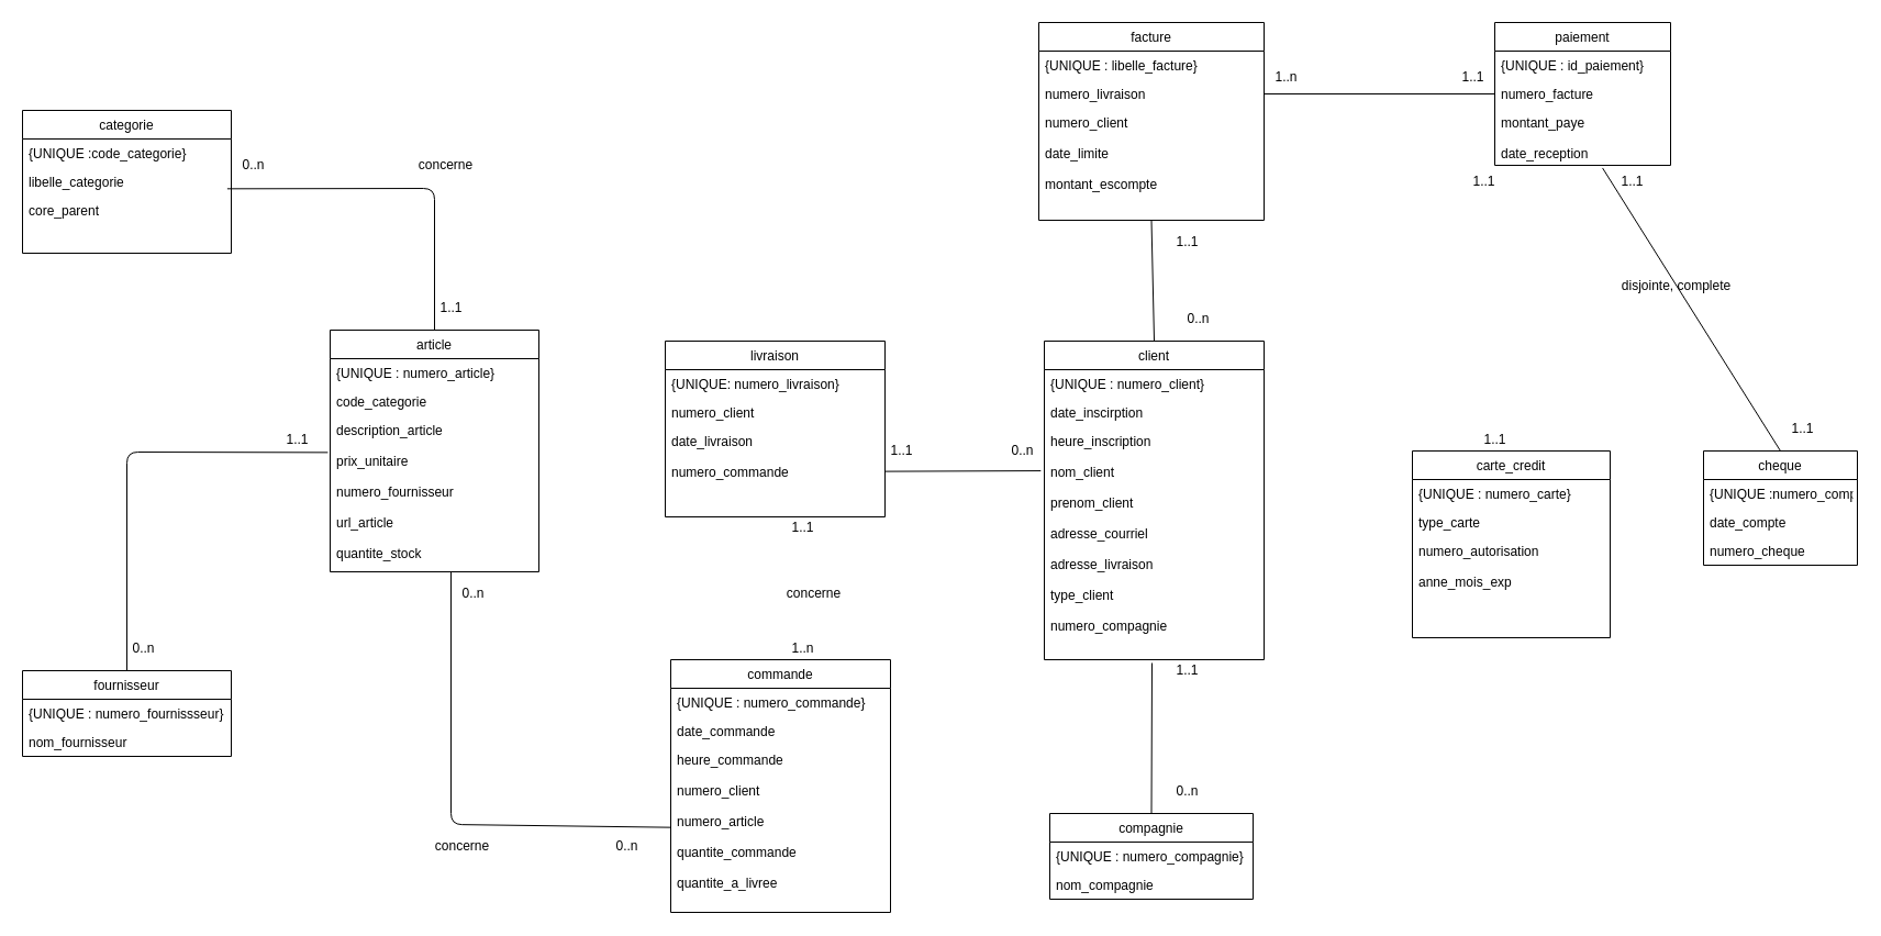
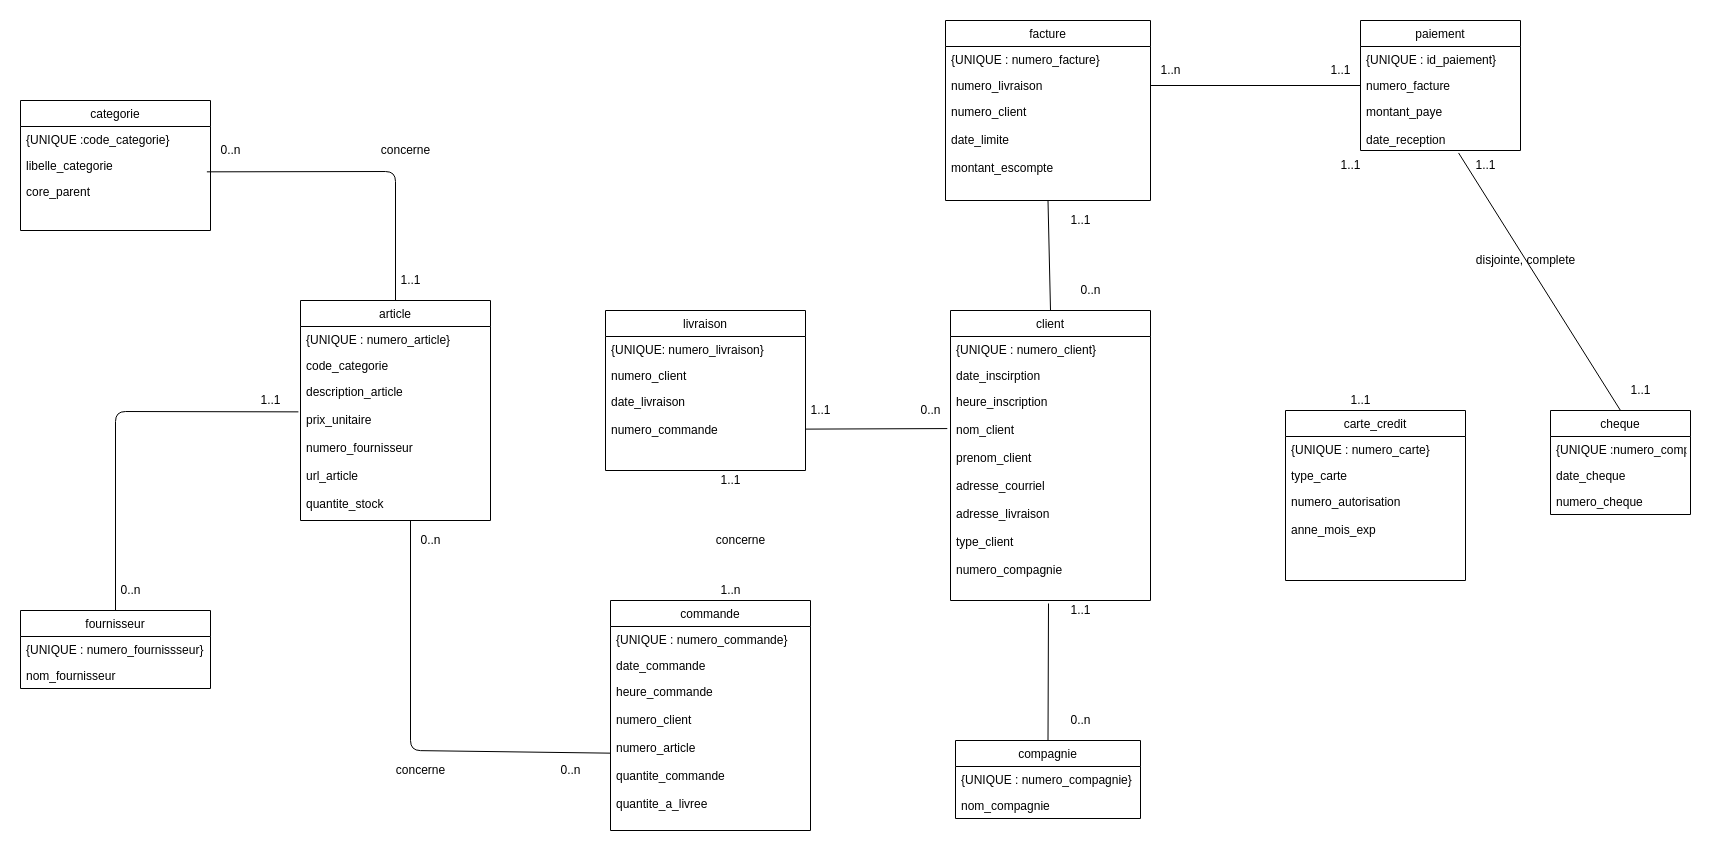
  <mxCell id="0" />
  <mxCell id="1" parent="0" />
  <mxCell id="2" value="fournisseur" style="swimlane;fontStyle=0;childLayout=stackLayout;horizontal=1;startSize=26;fillColor=none;horizontalStack=0;resizeParent=1;resizeParentMax=0;resizeLast=0;collapsible=1;marginBottom=0;" vertex="1" parent="1"><mxGeometry x="20" y="610" width="190" height="78" as="geometry" /></mxCell>
  <mxCell id="3" value="{UNIQUE : numero_fournissseur}&#10;&#10;" style="text;strokeColor=none;fillColor=none;align=left;verticalAlign=top;spacingLeft=4;spacingRight=4;overflow=hidden;rotatable=0;points=[[0,0.5],[1,0.5]];portConstraint=eastwest;" vertex="1" parent="2"><mxGeometry y="26" width="190" height="26" as="geometry" /></mxCell>
  <mxCell id="4" value="nom_fournisseur" style="text;strokeColor=none;fillColor=none;align=left;verticalAlign=top;spacingLeft=4;spacingRight=4;overflow=hidden;rotatable=0;points=[[0,0.5],[1,0.5]];portConstraint=eastwest;" vertex="1" parent="2"><mxGeometry y="52" width="190" height="26" as="geometry" /></mxCell>
  <mxCell id="5" value="article" style="swimlane;fontStyle=0;childLayout=stackLayout;horizontal=1;startSize=26;fillColor=none;horizontalStack=0;resizeParent=1;resizeParentMax=0;resizeLast=0;collapsible=1;marginBottom=0;" vertex="1" parent="1"><mxGeometry x="300" y="300" width="190" height="220" as="geometry" /></mxCell>
  <mxCell id="6" value="{UNIQUE : numero_article}" style="text;strokeColor=none;fillColor=none;align=left;verticalAlign=top;spacingLeft=4;spacingRight=4;overflow=hidden;rotatable=0;points=[[0,0.5],[1,0.5]];portConstraint=eastwest;" vertex="1" parent="5"><mxGeometry y="26" width="190" height="26" as="geometry" /></mxCell>
  <mxCell id="7" value="code_categorie" style="text;strokeColor=none;fillColor=none;align=left;verticalAlign=top;spacingLeft=4;spacingRight=4;overflow=hidden;rotatable=0;points=[[0,0.5],[1,0.5]];portConstraint=eastwest;" vertex="1" parent="5"><mxGeometry y="52" width="190" height="26" as="geometry" /></mxCell>
  <mxCell id="8" value="description_article&#10;&#10;prix_unitaire&#10;&#10;numero_fournisseur&#10;&#10;url_article&#10;&#10;quantite_stock" style="text;strokeColor=none;fillColor=none;align=left;verticalAlign=top;spacingLeft=4;spacingRight=4;overflow=hidden;rotatable=0;points=[[0,0.5],[1,0.5]];portConstraint=eastwest;" vertex="1" parent="5"><mxGeometry y="78" width="190" height="142" as="geometry" /></mxCell>
  <mxCell id="9" value="categorie" style="swimlane;fontStyle=0;childLayout=stackLayout;horizontal=1;startSize=26;fillColor=none;horizontalStack=0;resizeParent=1;resizeParentMax=0;resizeLast=0;collapsible=1;marginBottom=0;" vertex="1" parent="1"><mxGeometry x="20" y="100" width="190" height="130" as="geometry" /></mxCell>
  <mxCell id="10" value="{UNIQUE :code_categorie}" style="text;strokeColor=none;fillColor=none;align=left;verticalAlign=top;spacingLeft=4;spacingRight=4;overflow=hidden;rotatable=0;points=[[0,0.5],[1,0.5]];portConstraint=eastwest;" vertex="1" parent="9"><mxGeometry y="26" width="190" height="26" as="geometry" /></mxCell>
  <mxCell id="11" value="libelle_categorie" style="text;strokeColor=none;fillColor=none;align=left;verticalAlign=top;spacingLeft=4;spacingRight=4;overflow=hidden;rotatable=0;points=[[0,0.5],[1,0.5]];portConstraint=eastwest;" vertex="1" parent="9"><mxGeometry y="52" width="190" height="26" as="geometry" /></mxCell>
  <mxCell id="12" value="core_parent" style="text;strokeColor=none;fillColor=none;align=left;verticalAlign=top;spacingLeft=4;spacingRight=4;overflow=hidden;rotatable=0;points=[[0,0.5],[1,0.5]];portConstraint=eastwest;" vertex="1" parent="9"><mxGeometry y="78" width="190" height="52" as="geometry" /></mxCell>
  <mxCell id="13" value="livraison" style="swimlane;fontStyle=0;childLayout=stackLayout;horizontal=1;startSize=26;fillColor=none;horizontalStack=0;resizeParent=1;resizeParentMax=0;resizeLast=0;collapsible=1;marginBottom=0;" vertex="1" parent="1"><mxGeometry x="605" y="310" width="200" height="160" as="geometry" /></mxCell>
  <mxCell id="14" value="{UNIQUE: numero_livraison}" style="text;strokeColor=none;fillColor=none;align=left;verticalAlign=top;spacingLeft=4;spacingRight=4;overflow=hidden;rotatable=0;points=[[0,0.5],[1,0.5]];portConstraint=eastwest;" vertex="1" parent="13"><mxGeometry y="26" width="200" height="26" as="geometry" /></mxCell>
  <mxCell id="15" value="numero_client" style="text;strokeColor=none;fillColor=none;align=left;verticalAlign=top;spacingLeft=4;spacingRight=4;overflow=hidden;rotatable=0;points=[[0,0.5],[1,0.5]];portConstraint=eastwest;" vertex="1" parent="13"><mxGeometry y="52" width="200" height="26" as="geometry" /></mxCell>
  <mxCell id="16" value="date_livraison&#10;&#10;numero_commande" style="text;strokeColor=none;fillColor=none;align=left;verticalAlign=top;spacingLeft=4;spacingRight=4;overflow=hidden;rotatable=0;points=[[0,0.5],[1,0.5]];portConstraint=eastwest;" vertex="1" parent="13"><mxGeometry y="78" width="200" height="82" as="geometry" /></mxCell>
  <mxCell id="17" value="commande" style="swimlane;fontStyle=0;childLayout=stackLayout;horizontal=1;startSize=26;fillColor=none;horizontalStack=0;resizeParent=1;resizeParentMax=0;resizeLast=0;collapsible=1;marginBottom=0;" vertex="1" parent="1"><mxGeometry x="610" y="600" width="200" height="230" as="geometry" /></mxCell>
  <mxCell id="18" value="{UNIQUE : numero_commande}" style="text;strokeColor=none;fillColor=none;align=left;verticalAlign=top;spacingLeft=4;spacingRight=4;overflow=hidden;rotatable=0;points=[[0,0.5],[1,0.5]];portConstraint=eastwest;" vertex="1" parent="17"><mxGeometry y="26" width="200" height="26" as="geometry" /></mxCell>
  <mxCell id="19" value="date_commande" style="text;strokeColor=none;fillColor=none;align=left;verticalAlign=top;spacingLeft=4;spacingRight=4;overflow=hidden;rotatable=0;points=[[0,0.5],[1,0.5]];portConstraint=eastwest;" vertex="1" parent="17"><mxGeometry y="52" width="200" height="26" as="geometry" /></mxCell>
  <mxCell id="20" value="heure_commande&#10;&#10;numero_client&#10;&#10;numero_article&#10;&#10;quantite_commande&#10;&#10;quantite_a_livree" style="text;strokeColor=none;fillColor=none;align=left;verticalAlign=top;spacingLeft=4;spacingRight=4;overflow=hidden;rotatable=0;points=[[0,0.5],[1,0.5]];portConstraint=eastwest;" vertex="1" parent="17"><mxGeometry y="78" width="200" height="152" as="geometry" /></mxCell>
  <mxCell id="21" value="client" style="swimlane;fontStyle=0;childLayout=stackLayout;horizontal=1;startSize=26;fillColor=none;horizontalStack=0;resizeParent=1;resizeParentMax=0;resizeLast=0;collapsible=1;marginBottom=0;" vertex="1" parent="1"><mxGeometry x="950" y="310" width="200" height="290" as="geometry" /></mxCell>
  <mxCell id="22" value="{UNIQUE : numero_client}" style="text;strokeColor=none;fillColor=none;align=left;verticalAlign=top;spacingLeft=4;spacingRight=4;overflow=hidden;rotatable=0;points=[[0,0.5],[1,0.5]];portConstraint=eastwest;" vertex="1" parent="21"><mxGeometry y="26" width="200" height="26" as="geometry" /></mxCell>
  <mxCell id="23" value="date_inscirption" style="text;strokeColor=none;fillColor=none;align=left;verticalAlign=top;spacingLeft=4;spacingRight=4;overflow=hidden;rotatable=0;points=[[0,0.5],[1,0.5]];portConstraint=eastwest;" vertex="1" parent="21"><mxGeometry y="52" width="200" height="26" as="geometry" /></mxCell>
  <mxCell id="24" value="heure_inscription&#10;&#10;nom_client&#10;&#10;prenom_client&#10;&#10;adresse_courriel&#10;&#10;adresse_livraison&#10;&#10;type_client&#10;&#10;numero_compagnie" style="text;strokeColor=none;fillColor=none;align=left;verticalAlign=top;spacingLeft=4;spacingRight=4;overflow=hidden;rotatable=0;points=[[0,0.5],[1,0.5]];portConstraint=eastwest;" vertex="1" parent="21"><mxGeometry y="78" width="200" height="212" as="geometry" /></mxCell>
  <mxCell id="25" value="facture" style="swimlane;fontStyle=0;childLayout=stackLayout;horizontal=1;startSize=26;fillColor=none;horizontalStack=0;resizeParent=1;resizeParentMax=0;resizeLast=0;collapsible=1;marginBottom=0;" vertex="1" parent="1"><mxGeometry x="945" y="20" width="205" height="180" as="geometry" /></mxCell>
- <mxCell id="26" value="{UNIQUE : libelle_facture}" style="text;strokeColor=none;fillColor=none;align=left;verticalAlign=top;spacingLeft=4;spacingRight=4;overflow=hidden;rotatable=0;points=[[0,0.5],[1,0.5]];portConstraint=eastwest;" vertex="1" parent="25"><mxGeometry y="26" width="205" height="26" as="geometry" /></mxCell>
+ <mxCell id="26" value="{UNIQUE : numero_facture}" style="text;strokeColor=none;fillColor=none;align=left;verticalAlign=top;spacingLeft=4;spacingRight=4;overflow=hidden;rotatable=0;points=[[0,0.5],[1,0.5]];portConstraint=eastwest;" vertex="1" parent="25"><mxGeometry y="26" width="205" height="26" as="geometry" /></mxCell>
  <mxCell id="27" value="numero_livraison" style="text;strokeColor=none;fillColor=none;align=left;verticalAlign=top;spacingLeft=4;spacingRight=4;overflow=hidden;rotatable=0;points=[[0,0.5],[1,0.5]];portConstraint=eastwest;" vertex="1" parent="25"><mxGeometry y="52" width="205" height="26" as="geometry" /></mxCell>
  <mxCell id="28" value="numero_client&#10;&#10;date_limite&#10;&#10;montant_escompte" style="text;strokeColor=none;fillColor=none;align=left;verticalAlign=top;spacingLeft=4;spacingRight=4;overflow=hidden;rotatable=0;points=[[0,0.5],[1,0.5]];portConstraint=eastwest;" vertex="1" parent="25"><mxGeometry y="78" width="205" height="102" as="geometry" /></mxCell>
  <mxCell id="29" value="compagnie" style="swimlane;fontStyle=0;childLayout=stackLayout;horizontal=1;startSize=26;fillColor=none;horizontalStack=0;resizeParent=1;resizeParentMax=0;resizeLast=0;collapsible=1;marginBottom=0;" vertex="1" parent="1"><mxGeometry x="955" y="740" width="185" height="78" as="geometry" /></mxCell>
  <mxCell id="30" value="{UNIQUE : numero_compagnie}" style="text;strokeColor=none;fillColor=none;align=left;verticalAlign=top;spacingLeft=4;spacingRight=4;overflow=hidden;rotatable=0;points=[[0,0.5],[1,0.5]];portConstraint=eastwest;" vertex="1" parent="29"><mxGeometry y="26" width="185" height="26" as="geometry" /></mxCell>
  <mxCell id="31" value="nom_compagnie" style="text;strokeColor=none;fillColor=none;align=left;verticalAlign=top;spacingLeft=4;spacingRight=4;overflow=hidden;rotatable=0;points=[[0,0.5],[1,0.5]];portConstraint=eastwest;" vertex="1" parent="29"><mxGeometry y="52" width="185" height="26" as="geometry" /></mxCell>
  <mxCell id="32" value="paiement" style="swimlane;fontStyle=0;childLayout=stackLayout;horizontal=1;startSize=26;fillColor=none;horizontalStack=0;resizeParent=1;resizeParentMax=0;resizeLast=0;collapsible=1;marginBottom=0;" vertex="1" parent="1"><mxGeometry x="1360" y="20" width="160" height="130" as="geometry" /></mxCell>
  <mxCell id="33" value="{UNIQUE : id_paiement}&#10;&#10;" style="text;strokeColor=none;fillColor=none;align=left;verticalAlign=top;spacingLeft=4;spacingRight=4;overflow=hidden;rotatable=0;points=[[0,0.5],[1,0.5]];portConstraint=eastwest;" vertex="1" parent="32"><mxGeometry y="26" width="160" height="26" as="geometry" /></mxCell>
  <mxCell id="34" value="numero_facture" style="text;strokeColor=none;fillColor=none;align=left;verticalAlign=top;spacingLeft=4;spacingRight=4;overflow=hidden;rotatable=0;points=[[0,0.5],[1,0.5]];portConstraint=eastwest;" vertex="1" parent="32"><mxGeometry y="52" width="160" height="26" as="geometry" /></mxCell>
  <mxCell id="35" value="montant_paye&#10;&#10;date_reception" style="text;strokeColor=none;fillColor=none;align=left;verticalAlign=top;spacingLeft=4;spacingRight=4;overflow=hidden;rotatable=0;points=[[0,0.5],[1,0.5]];portConstraint=eastwest;" vertex="1" parent="32"><mxGeometry y="78" width="160" height="52" as="geometry" /></mxCell>
  <mxCell id="36" value="carte_credit" style="swimlane;fontStyle=0;childLayout=stackLayout;horizontal=1;startSize=26;fillColor=none;horizontalStack=0;resizeParent=1;resizeParentMax=0;resizeLast=0;collapsible=1;marginBottom=0;" vertex="1" parent="1"><mxGeometry x="1285" y="410" width="180" height="170" as="geometry" /></mxCell>
  <mxCell id="37" value="{UNIQUE : numero_carte}" style="text;strokeColor=none;fillColor=none;align=left;verticalAlign=top;spacingLeft=4;spacingRight=4;overflow=hidden;rotatable=0;points=[[0,0.5],[1,0.5]];portConstraint=eastwest;" vertex="1" parent="36"><mxGeometry y="26" width="180" height="26" as="geometry" /></mxCell>
  <mxCell id="38" value="type_carte" style="text;strokeColor=none;fillColor=none;align=left;verticalAlign=top;spacingLeft=4;spacingRight=4;overflow=hidden;rotatable=0;points=[[0,0.5],[1,0.5]];portConstraint=eastwest;" vertex="1" parent="36"><mxGeometry y="52" width="180" height="26" as="geometry" /></mxCell>
  <mxCell id="39" value="numero_autorisation&#10;&#10;anne_mois_exp&#10;&#10;&#10;" style="text;strokeColor=none;fillColor=none;align=left;verticalAlign=top;spacingLeft=4;spacingRight=4;overflow=hidden;rotatable=0;points=[[0,0.5],[1,0.5]];portConstraint=eastwest;" vertex="1" parent="36"><mxGeometry y="78" width="180" height="92" as="geometry" /></mxCell>
  <mxCell id="40" value="cheque" style="swimlane;fontStyle=0;childLayout=stackLayout;horizontal=1;startSize=26;fillColor=none;horizontalStack=0;resizeParent=1;resizeParentMax=0;resizeLast=0;collapsible=1;marginBottom=0;" vertex="1" parent="1"><mxGeometry x="1550" y="410" width="140" height="104" as="geometry" /></mxCell>
  <mxCell id="41" value="{UNIQUE :numero_compte}" style="text;strokeColor=none;fillColor=none;align=left;verticalAlign=top;spacingLeft=4;spacingRight=4;overflow=hidden;rotatable=0;points=[[0,0.5],[1,0.5]];portConstraint=eastwest;" vertex="1" parent="40"><mxGeometry y="26" width="140" height="26" as="geometry" /></mxCell>
- <mxCell id="42" value="date_compte" style="text;strokeColor=none;fillColor=none;align=left;verticalAlign=top;spacingLeft=4;spacingRight=4;overflow=hidden;rotatable=0;points=[[0,0.5],[1,0.5]];portConstraint=eastwest;" vertex="1" parent="40"><mxGeometry y="52" width="140" height="26" as="geometry" /></mxCell>
+ <mxCell id="42" value="date_cheque" style="text;strokeColor=none;fillColor=none;align=left;verticalAlign=top;spacingLeft=4;spacingRight=4;overflow=hidden;rotatable=0;points=[[0,0.5],[1,0.5]];portConstraint=eastwest;" vertex="1" parent="40"><mxGeometry y="52" width="140" height="26" as="geometry" /></mxCell>
  <mxCell id="43" value="numero_cheque&#10;&#10;identifiant_banque" style="text;strokeColor=none;fillColor=none;align=left;verticalAlign=top;spacingLeft=4;spacingRight=4;overflow=hidden;rotatable=0;points=[[0,0.5],[1,0.5]];portConstraint=eastwest;" vertex="1" parent="40"><mxGeometry y="78" width="140" height="26" as="geometry" /></mxCell>
  <mxCell id="44" value="" style="endArrow=none;html=1;exitX=0.981;exitY=-0.128;exitDx=0;exitDy=0;exitPerimeter=0;entryX=0.5;entryY=0;entryDx=0;entryDy=0;" edge="1" parent="1" source="12" target="5"><mxGeometry width="50" height="50" relative="1" as="geometry"><mxPoint x="300" y="480" as="sourcePoint" /><mxPoint x="350" y="430" as="targetPoint" /><Array as="points"><mxPoint x="395" y="171" /></Array></mxGeometry></mxCell>
  <mxCell id="45" value="" style="endArrow=none;html=1;exitX=-0.011;exitY=0.235;exitDx=0;exitDy=0;exitPerimeter=0;entryX=0.5;entryY=0;entryDx=0;entryDy=0;" edge="1" parent="1" source="8" target="2"><mxGeometry width="50" height="50" relative="1" as="geometry"><mxPoint x="300" y="480" as="sourcePoint" /><mxPoint x="100" y="460" as="targetPoint" /><Array as="points"><mxPoint x="115" y="411" /></Array></mxGeometry></mxCell>
  <mxCell id="46" value="" style="endArrow=none;html=1;entryX=0.579;entryY=1;entryDx=0;entryDy=0;entryPerimeter=0;" edge="1" parent="1" source="20" target="8"><mxGeometry width="50" height="50" relative="1" as="geometry"><mxPoint x="410" y="790" as="sourcePoint" /><mxPoint x="350" y="430" as="targetPoint" /><Array as="points"><mxPoint x="410" y="750" /></Array></mxGeometry></mxCell>
  <mxCell id="47" value="" style="endArrow=none;html=1;exitX=-0.016;exitY=0.189;exitDx=0;exitDy=0;exitPerimeter=0;" edge="1" parent="1" source="24" target="16"><mxGeometry width="50" height="50" relative="1" as="geometry"><mxPoint x="440" y="470" as="sourcePoint" /><mxPoint x="810" y="428" as="targetPoint" /></mxGeometry></mxCell>
  <mxCell id="48" value="" style="endArrow=none;html=1;exitX=0.5;exitY=1;exitDx=0;exitDy=0;exitPerimeter=0;entryX=0.5;entryY=0;entryDx=0;entryDy=0;" edge="1" parent="1" source="28" target="21"><mxGeometry width="50" height="50" relative="1" as="geometry"><mxPoint x="880" y="460" as="sourcePoint" /><mxPoint x="930" y="410" as="targetPoint" /></mxGeometry></mxCell>
  <mxCell id="49" value="" style="endArrow=none;html=1;exitX=1;exitY=0.5;exitDx=0;exitDy=0;entryX=0;entryY=0.5;entryDx=0;entryDy=0;" edge="1" parent="1" source="27" target="34"><mxGeometry width="50" height="50" relative="1" as="geometry"><mxPoint x="880" y="460" as="sourcePoint" /><mxPoint x="930" y="410" as="targetPoint" /></mxGeometry></mxCell>
  <mxCell id="50" value="" style="endArrow=none;html=1;entryX=0.5;entryY=0;entryDx=0;entryDy=0;exitX=0.613;exitY=1.047;exitDx=0;exitDy=0;exitPerimeter=0;" edge="1" parent="1" source="35" target="40"><mxGeometry width="50" height="50" relative="1" as="geometry"><mxPoint x="1484" y="140" as="sourcePoint" /><mxPoint x="930" y="410" as="targetPoint" /><Array as="points" /></mxGeometry></mxCell>
  <mxCell id="51" value="1..1" style="text;html=1;align=center;verticalAlign=middle;resizable=0;points=[];autosize=1;" vertex="1" parent="1"><mxGeometry x="390" y="270" width="40" height="20" as="geometry" /></mxCell>
  <mxCell id="52" value="0..n" style="text;html=1;align=center;verticalAlign=middle;resizable=0;points=[];autosize=1;" vertex="1" parent="1"><mxGeometry x="210" y="140" width="40" height="20" as="geometry" /></mxCell>
  <mxCell id="53" value="concerne" style="text;html=1;align=center;verticalAlign=middle;resizable=0;points=[];autosize=1;" vertex="1" parent="1"><mxGeometry x="375" y="140" width="60" height="20" as="geometry" /></mxCell>
  <mxCell id="54" value="0..n" style="text;html=1;align=center;verticalAlign=middle;resizable=0;points=[];autosize=1;" vertex="1" parent="1"><mxGeometry x="110" y="580" width="40" height="20" as="geometry" /></mxCell>
  <mxCell id="55" value="1..1" style="text;html=1;align=center;verticalAlign=middle;resizable=0;points=[];autosize=1;" vertex="1" parent="1"><mxGeometry x="250" y="390" width="40" height="20" as="geometry" /></mxCell>
  <mxCell id="56" value="0..n" style="text;html=1;align=center;verticalAlign=middle;resizable=0;points=[];autosize=1;" vertex="1" parent="1"><mxGeometry x="550" y="760" width="40" height="20" as="geometry" /></mxCell>
  <mxCell id="57" value="0..n" style="text;html=1;align=center;verticalAlign=middle;resizable=0;points=[];autosize=1;" vertex="1" parent="1"><mxGeometry x="410" y="530" width="40" height="20" as="geometry" /></mxCell>
  <mxCell id="58" value="concerne" style="text;html=1;align=center;verticalAlign=middle;resizable=0;points=[];autosize=1;" vertex="1" parent="1"><mxGeometry x="390" y="760" width="60" height="20" as="geometry" /></mxCell>
  <mxCell id="59" value="1..1" style="text;html=1;align=center;verticalAlign=middle;resizable=0;points=[];autosize=1;" vertex="1" parent="1"><mxGeometry x="710" y="470" width="40" height="20" as="geometry" /></mxCell>
  <mxCell id="60" value="1..n" style="text;html=1;align=center;verticalAlign=middle;resizable=0;points=[];autosize=1;" vertex="1" parent="1"><mxGeometry x="710" y="580" width="40" height="20" as="geometry" /></mxCell>
  <mxCell id="61" value="concerne" style="text;html=1;align=center;verticalAlign=middle;resizable=0;points=[];autosize=1;" vertex="1" parent="1"><mxGeometry x="710" y="530" width="60" height="20" as="geometry" /></mxCell>
  <mxCell id="62" value="1..1" style="text;html=1;align=center;verticalAlign=middle;resizable=0;points=[];autosize=1;" vertex="1" parent="1"><mxGeometry x="800" y="400" width="40" height="20" as="geometry" /></mxCell>
  <mxCell id="63" value="0..n" style="text;html=1;align=center;verticalAlign=middle;resizable=0;points=[];autosize=1;" vertex="1" parent="1"><mxGeometry x="910" y="400" width="40" height="20" as="geometry" /></mxCell>
  <mxCell id="64" value="1..1" style="text;html=1;align=center;verticalAlign=middle;resizable=0;points=[];autosize=1;" vertex="1" parent="1"><mxGeometry x="1060" y="210" width="40" height="20" as="geometry" /></mxCell>
  <mxCell id="65" value="0..n" style="text;html=1;align=center;verticalAlign=middle;resizable=0;points=[];autosize=1;" vertex="1" parent="1"><mxGeometry x="1070" y="280" width="40" height="20" as="geometry" /></mxCell>
  <mxCell id="66" value="" style="endArrow=none;html=1;exitX=0.5;exitY=0;exitDx=0;exitDy=0;" edge="1" parent="1" source="29"><mxGeometry width="50" height="50" relative="1" as="geometry"><mxPoint x="710" y="710" as="sourcePoint" /><mxPoint x="1048" y="603" as="targetPoint" /></mxGeometry></mxCell>
  <mxCell id="67" value="0..n" style="text;html=1;align=center;verticalAlign=middle;resizable=0;points=[];autosize=1;" vertex="1" parent="1"><mxGeometry x="1060" y="710" width="40" height="20" as="geometry" /></mxCell>
  <mxCell id="68" value="1..1" style="text;html=1;align=center;verticalAlign=middle;resizable=0;points=[];autosize=1;" vertex="1" parent="1"><mxGeometry x="1060" y="600" width="40" height="20" as="geometry" /></mxCell>
  <mxCell id="69" value="1..n" style="text;html=1;align=center;verticalAlign=middle;resizable=0;points=[];autosize=1;" vertex="1" parent="1"><mxGeometry x="1150" y="60" width="40" height="20" as="geometry" /></mxCell>
  <mxCell id="70" value="1..1" style="text;html=1;align=center;verticalAlign=middle;resizable=0;points=[];autosize=1;" vertex="1" parent="1"><mxGeometry x="1320" y="60" width="40" height="20" as="geometry" /></mxCell>
  <mxCell id="71" value="1..1" style="text;html=1;align=center;verticalAlign=middle;resizable=0;points=[];autosize=1;" vertex="1" parent="1"><mxGeometry x="1330" y="155" width="40" height="20" as="geometry" /></mxCell>
  <mxCell id="72" value="1..1" style="text;html=1;align=center;verticalAlign=middle;resizable=0;points=[];autosize=1;" vertex="1" parent="1"><mxGeometry x="1340" y="390" width="40" height="20" as="geometry" /></mxCell>
  <mxCell id="73" value="1..1" style="text;html=1;align=center;verticalAlign=middle;resizable=0;points=[];autosize=1;" vertex="1" parent="1"><mxGeometry x="1620" y="380" width="40" height="20" as="geometry" /></mxCell>
  <mxCell id="74" value="disjointe, complete" style="text;html=1;align=center;verticalAlign=middle;resizable=0;points=[];autosize=1;" vertex="1" parent="1"><mxGeometry x="1470" y="250" width="110" height="20" as="geometry" /></mxCell>
  <mxCell id="75" value="1..1" style="text;html=1;align=center;verticalAlign=middle;resizable=0;points=[];autosize=1;" vertex="1" parent="1"><mxGeometry x="1465" y="155" width="40" height="20" as="geometry" /></mxCell>
